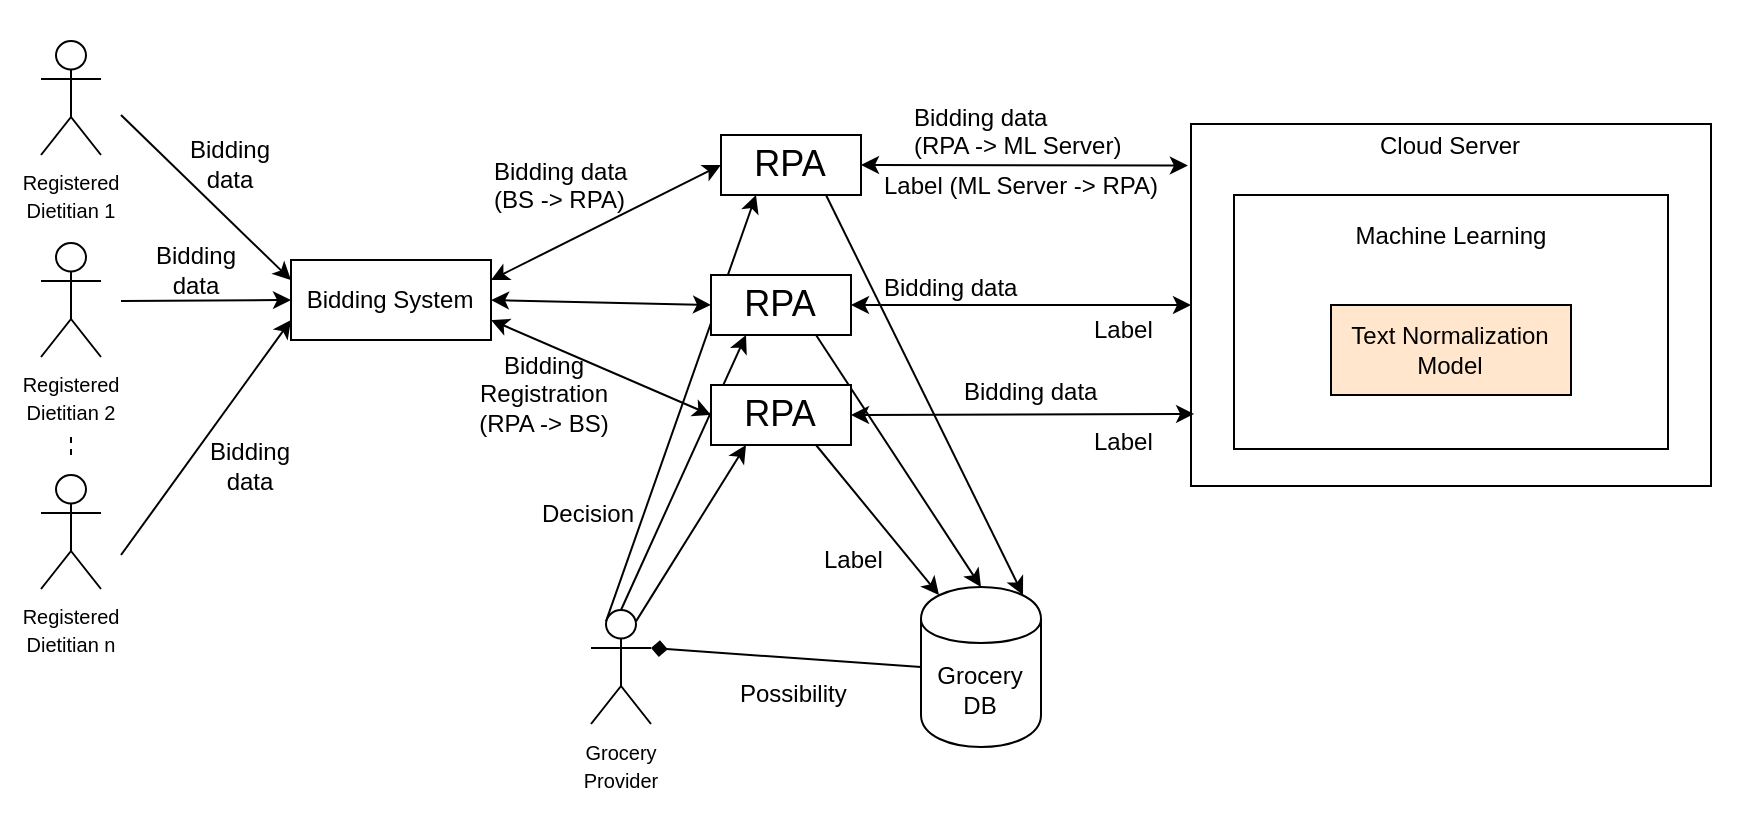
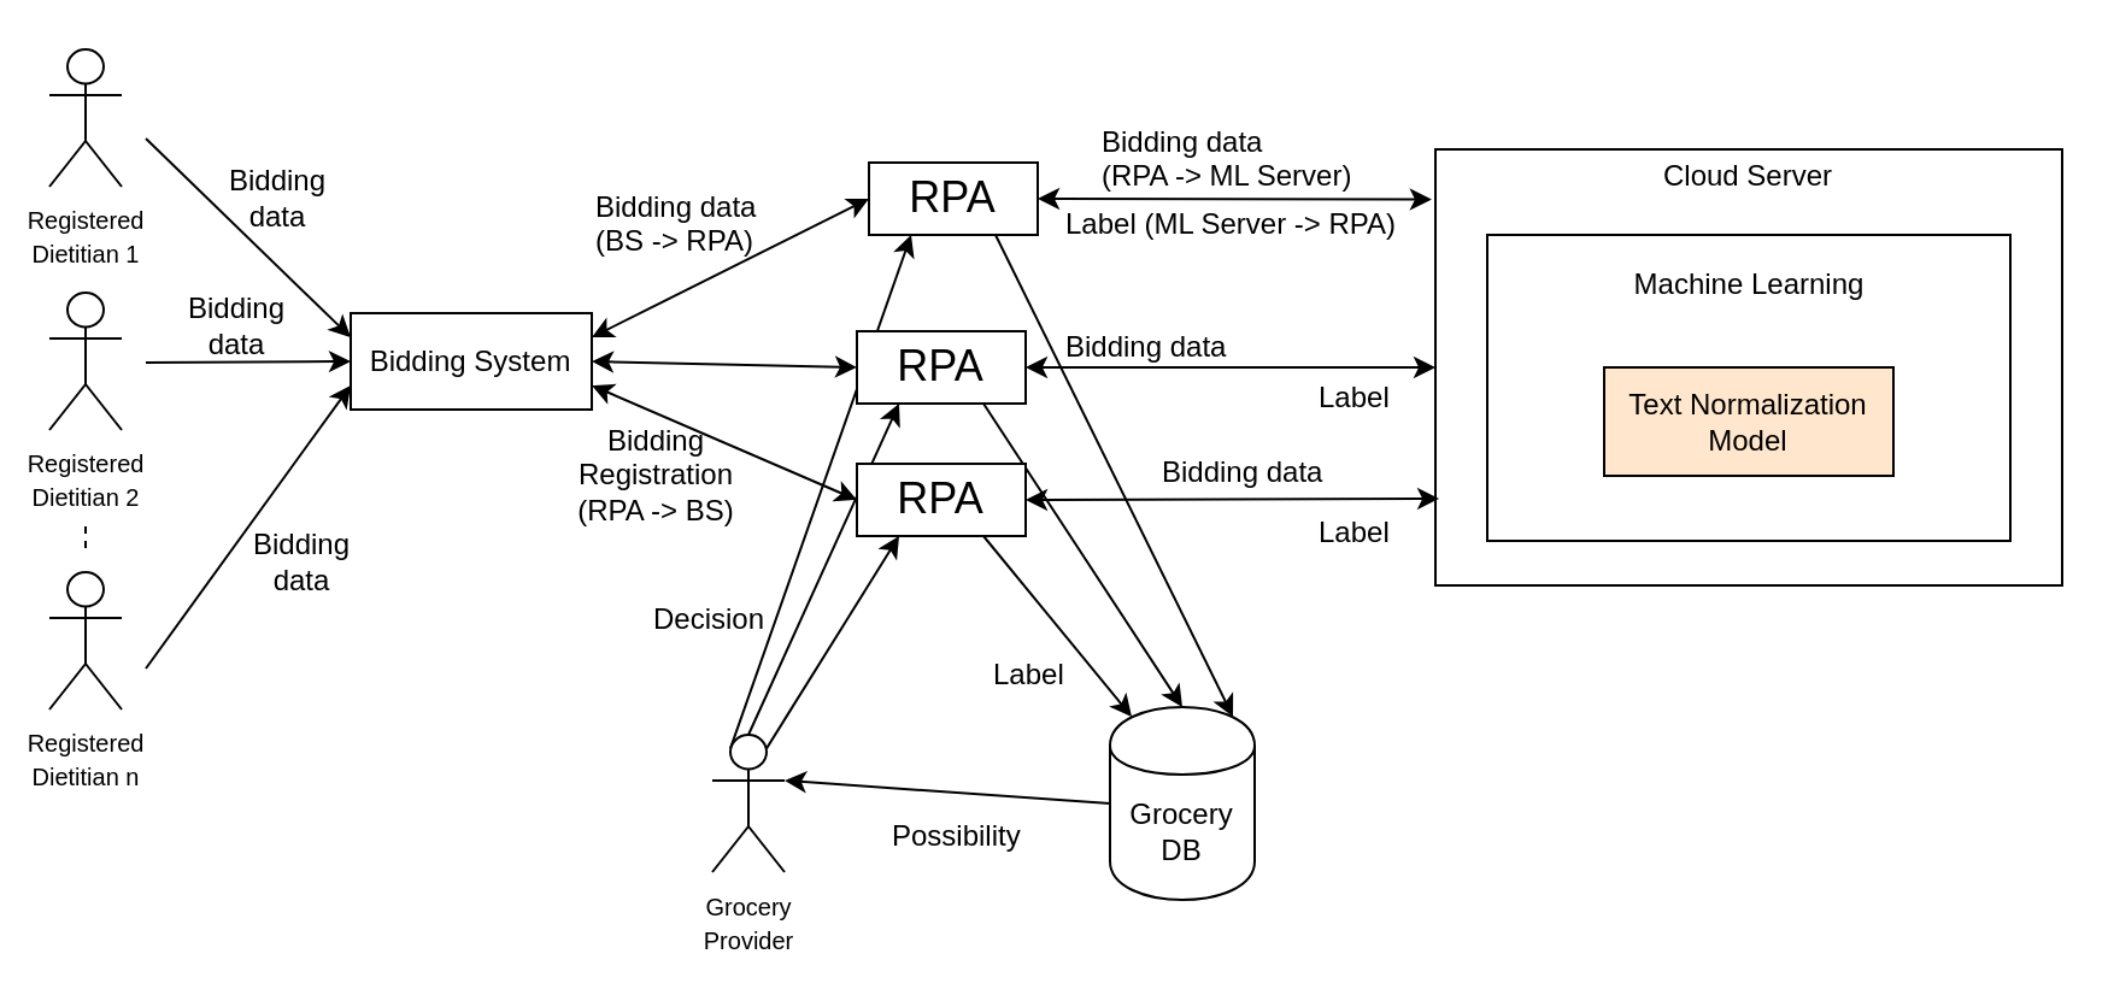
  <mxCell id="0" />
  <mxCell id="1" parent="0" />
  <mxCell id="2" value="" style="endArrow=classic;html=1;entryX=0.25;entryY=1;entryDx=0;entryDy=0;exitX=0.25;exitY=0.1;exitDx=0;exitDy=0;exitPerimeter=0;" parent="1" source="23" target="18" edge="1"><mxGeometry width="50" height="50" relative="1" as="geometry"><mxPoint x="315" y="296" as="sourcePoint" /><mxPoint x="400" y="157" as="targetPoint" /><Array as="points" /></mxGeometry></mxCell>
  <mxCell id="3" value="" style="endArrow=classic;html=1;entryX=0.25;entryY=1;entryDx=0;entryDy=0;exitX=0.5;exitY=0;exitDx=0;exitDy=0;exitPerimeter=0;" parent="1" source="23" target="17" edge="1"><mxGeometry width="50" height="50" relative="1" as="geometry"><mxPoint x="325" y="296" as="sourcePoint" /><mxPoint x="400" y="207" as="targetPoint" /><Array as="points" /></mxGeometry></mxCell>
  <mxCell id="4" value="Cloud Server&lt;br&gt;&lt;br&gt;&lt;br&gt;&lt;br&gt;&lt;br&gt;&lt;br&gt;&lt;br&gt;&lt;br&gt;&lt;br&gt;&lt;br&gt;&lt;br&gt;&lt;br&gt;" style="rounded=0;whiteSpace=wrap;html=1;" parent="1" vertex="1"><mxGeometry x="595" y="61.5" width="260" height="181" as="geometry" /></mxCell>
  <mxCell id="5" value="Machine Learning&lt;br&gt;&lt;br&gt;&lt;br&gt;&lt;br&gt;&lt;br&gt;&lt;br&gt;&lt;br&gt;" style="rounded=0;whiteSpace=wrap;html=1;" parent="1" vertex="1"><mxGeometry x="616.5" y="97" width="217" height="127" as="geometry" /></mxCell>
  <mxCell id="6" value="Bidding data&lt;br&gt;(RPA -&amp;gt; ML Server)" style="text;html=1;" parent="1" vertex="1"><mxGeometry x="455" y="44.5" width="65" height="20" as="geometry" /></mxCell>
  <mxCell id="7" value="Text Normalization&lt;br&gt;Model" style="rounded=0;whiteSpace=wrap;html=1;fillColor=#ffe6cc;" parent="1" vertex="1"><mxGeometry x="665" y="152" width="120" height="45" as="geometry" /></mxCell>
  <mxCell id="8" value="" style="endArrow=none;dashed=1;html=1;" parent="1" edge="1"><mxGeometry width="50" height="50" relative="1" as="geometry"><mxPoint x="35" y="207" as="sourcePoint" /><mxPoint x="35" y="187" as="targetPoint" /><Array as="points"><mxPoint x="35" y="187" /></Array></mxGeometry></mxCell>
  <mxCell id="9" value="Bidding System" style="rounded=0;whiteSpace=wrap;html=1;" parent="1" vertex="1"><mxGeometry x="145" y="129.5" width="100" height="40" as="geometry" /></mxCell>
  <mxCell id="10" value="" style="endArrow=classic;html=1;entryX=0;entryY=0.5;entryDx=0;entryDy=0;" parent="1" target="9" edge="1"><mxGeometry width="50" height="50" relative="1" as="geometry"><mxPoint x="60" y="150" as="sourcePoint" /><mxPoint x="140" y="143.5" as="targetPoint" /></mxGeometry></mxCell>
  <mxCell id="11" value="" style="endArrow=classic;html=1;entryX=0;entryY=0.25;entryDx=0;entryDy=0;" parent="1" target="9" edge="1"><mxGeometry width="50" height="50" relative="1" as="geometry"><mxPoint x="60" y="57" as="sourcePoint" /><mxPoint x="140" y="143.5" as="targetPoint" /></mxGeometry></mxCell>
  <mxCell id="12" value="" style="endArrow=classic;html=1;entryX=0;entryY=0.75;entryDx=0;entryDy=0;" parent="1" target="9" edge="1"><mxGeometry width="50" height="50" relative="1" as="geometry"><mxPoint x="60" y="277" as="sourcePoint" /><mxPoint x="140" y="143.5" as="targetPoint" /><Array as="points"><mxPoint x="60" y="277" /></Array></mxGeometry></mxCell>
  <mxCell id="13" value="Grocery&lt;br&gt;DB" style="shape=cylinder;whiteSpace=wrap;html=1;boundedLbl=1;backgroundOutline=1;" parent="1" vertex="1"><mxGeometry x="460" y="293" width="60" height="80" as="geometry" /></mxCell>
  <mxCell id="14" value="" style="endArrow=classic;html=1;exitX=0.75;exitY=1;exitDx=0;exitDy=0;entryX=0.15;entryY=0.05;entryDx=0;entryDy=0;entryPerimeter=0;" parent="1" source="16" target="13" edge="1"><mxGeometry width="50" height="50" relative="1" as="geometry"><mxPoint x="247" y="306" as="sourcePoint" /><mxPoint x="395" y="326" as="targetPoint" /><Array as="points" /></mxGeometry></mxCell>
  <mxCell id="15" value="" style="endArrow=classic;html=1;exitX=0.75;exitY=1;exitDx=0;exitDy=0;entryX=0.5;entryY=0;entryDx=0;entryDy=0;" parent="1" source="17" target="13" edge="1"><mxGeometry width="50" height="50" relative="1" as="geometry"><mxPoint x="400" y="207" as="sourcePoint" /><mxPoint x="390" y="326" as="targetPoint" /><Array as="points" /></mxGeometry></mxCell>
  <mxCell id="16" value="&lt;font style=&quot;font-size: 18px&quot;&gt;RPA&lt;/font&gt;" style="rounded=0;whiteSpace=wrap;html=1;" parent="1" vertex="1"><mxGeometry x="355" y="192" width="70" height="30" as="geometry" /></mxCell>
  <mxCell id="17" value="&lt;font style=&quot;font-size: 18px&quot;&gt;RPA&lt;/font&gt;" style="rounded=0;whiteSpace=wrap;html=1;" parent="1" vertex="1"><mxGeometry x="355" y="137" width="70" height="30" as="geometry" /></mxCell>
  <mxCell id="18" value="&lt;font style=&quot;font-size: 18px&quot;&gt;RPA&lt;/font&gt;" style="rounded=0;whiteSpace=wrap;html=1;" parent="1" vertex="1"><mxGeometry x="360" y="67" width="70" height="30" as="geometry" /></mxCell>
  <mxCell id="19" value="&lt;span style=&quot;font-family: sans-serif ; white-space: normal&quot;&gt;&lt;font style=&quot;font-size: 10px&quot;&gt;Registered Dietitian 1&lt;/font&gt;&lt;/span&gt;" style="shape=umlActor;verticalLabelPosition=bottom;labelBackgroundColor=#ffffff;verticalAlign=top;html=1;outlineConnect=0;" parent="1" vertex="1"><mxGeometry x="20" y="20" width="30" height="57" as="geometry" /></mxCell>
  <mxCell id="20" value="&lt;span style=&quot;font-family: sans-serif ; white-space: normal&quot;&gt;&lt;font style=&quot;font-size: 10px&quot;&gt;Registered Dietitian 2&lt;/font&gt;&lt;/span&gt;" style="shape=umlActor;verticalLabelPosition=bottom;labelBackgroundColor=#ffffff;verticalAlign=top;html=1;outlineConnect=0;" parent="1" vertex="1"><mxGeometry x="20" y="121" width="30" height="57" as="geometry" /></mxCell>
  <mxCell id="21" value="&lt;span style=&quot;font-family: sans-serif ; white-space: normal&quot;&gt;&lt;font style=&quot;font-size: 10px&quot;&gt;Registered Dietitian n&lt;/font&gt;&lt;/span&gt;" style="shape=umlActor;verticalLabelPosition=bottom;labelBackgroundColor=#ffffff;verticalAlign=top;html=1;outlineConnect=0;" parent="1" vertex="1"><mxGeometry x="20" y="237" width="30" height="57" as="geometry" /></mxCell>
  <mxCell id="22" value="" style="endArrow=none;dashed=1;html=1;" parent="1" edge="1"><mxGeometry width="50" height="50" relative="1" as="geometry"><mxPoint x="35" y="227" as="sourcePoint" /><mxPoint x="35" y="217" as="targetPoint" /></mxGeometry></mxCell>
  <mxCell id="23" value="&lt;span style=&quot;font-family: sans-serif ; white-space: normal&quot;&gt;&lt;font style=&quot;font-size: 10px&quot;&gt;Grocery Provider&lt;br&gt;&lt;br&gt;&lt;/font&gt;&lt;/span&gt;" style="shape=umlActor;verticalLabelPosition=bottom;labelBackgroundColor=#ffffff;verticalAlign=top;html=1;outlineConnect=0;" parent="1" vertex="1"><mxGeometry x="295" y="304.5" width="30" height="57" as="geometry" /></mxCell>
- <mxCell id="24" value="" style="endArrow=diamond;html=1;exitX=0;exitY=0.5;exitDx=0;exitDy=0;entryX=1;entryY=0.333;entryDx=0;entryDy=0;entryPerimeter=0;" parent="1" source="13" target="23" edge="1"><mxGeometry width="50" height="50" relative="1" as="geometry"><mxPoint x="55" y="586" as="sourcePoint" /><mxPoint x="375" y="346" as="targetPoint" /><Array as="points" /></mxGeometry></mxCell>
+ <mxCell id="24" value="" style="endArrow=classic;html=1;exitX=0;exitY=0.5;exitDx=0;exitDy=0;entryX=1;entryY=0.333;entryDx=0;entryDy=0;entryPerimeter=0;" parent="1" source="13" target="23" edge="1"><mxGeometry width="50" height="50" relative="1" as="geometry"><mxPoint x="55" y="586" as="sourcePoint" /><mxPoint x="375" y="346" as="targetPoint" /><Array as="points" /></mxGeometry></mxCell>
  <mxCell id="25" value="" style="endArrow=classic;startArrow=classic;html=1;entryX=1;entryY=0.5;entryDx=0;entryDy=0;exitX=-0.006;exitY=0.115;exitDx=0;exitDy=0;exitPerimeter=0;" parent="1" source="4" target="18" edge="1"><mxGeometry width="50" height="50" relative="1" as="geometry"><mxPoint x="55" y="586" as="sourcePoint" /><mxPoint x="105" y="536" as="targetPoint" /></mxGeometry></mxCell>
  <mxCell id="26" value="" style="endArrow=classic;startArrow=classic;html=1;exitX=0.006;exitY=0.801;exitDx=0;exitDy=0;exitPerimeter=0;" parent="1" source="4" edge="1"><mxGeometry width="50" height="50" relative="1" as="geometry"><mxPoint x="540.74" y="205.27" as="sourcePoint" /><mxPoint x="425" y="207" as="targetPoint" /></mxGeometry></mxCell>
  <mxCell id="27" value="" style="endArrow=classic;startArrow=classic;html=1;exitX=0;exitY=0.5;exitDx=0;exitDy=0;entryX=1;entryY=0.5;entryDx=0;entryDy=0;" parent="1" source="4" target="17" edge="1"><mxGeometry width="50" height="50" relative="1" as="geometry"><mxPoint x="540.24" y="131.27" as="sourcePoint" /><mxPoint x="425" y="131.5" as="targetPoint" /></mxGeometry></mxCell>
  <mxCell id="28" value="" style="endArrow=classic;html=1;entryX=0.25;entryY=1;entryDx=0;entryDy=0;exitX=0.75;exitY=0.1;exitDx=0;exitDy=0;exitPerimeter=0;" parent="1" source="23" target="16" edge="1"><mxGeometry width="50" height="50" relative="1" as="geometry"><mxPoint x="335" y="296" as="sourcePoint" /><mxPoint x="105" y="536" as="targetPoint" /><Array as="points" /></mxGeometry></mxCell>
  <mxCell id="29" value="" style="endArrow=classic;startArrow=classic;html=1;entryX=0;entryY=0.5;entryDx=0;entryDy=0;exitX=1;exitY=0.25;exitDx=0;exitDy=0;" parent="1" source="9" target="18" edge="1"><mxGeometry width="50" height="50" relative="1" as="geometry"><mxPoint x="295" y="135.5" as="sourcePoint" /><mxPoint x="345" y="85.5" as="targetPoint" /></mxGeometry></mxCell>
  <mxCell id="30" value="" style="endArrow=classic;startArrow=classic;html=1;entryX=0;entryY=0.5;entryDx=0;entryDy=0;exitX=1;exitY=0.5;exitDx=0;exitDy=0;" parent="1" source="9" target="17" edge="1"><mxGeometry width="50" height="50" relative="1" as="geometry"><mxPoint x="295" y="152.5" as="sourcePoint" /><mxPoint x="365" y="92" as="targetPoint" /></mxGeometry></mxCell>
  <mxCell id="31" value="" style="endArrow=classic;startArrow=classic;html=1;entryX=0;entryY=0.5;entryDx=0;entryDy=0;exitX=1;exitY=0.75;exitDx=0;exitDy=0;" parent="1" source="9" target="16" edge="1"><mxGeometry width="50" height="50" relative="1" as="geometry"><mxPoint x="245" y="146" as="sourcePoint" /><mxPoint x="365" y="142" as="targetPoint" /></mxGeometry></mxCell>
  <mxCell id="32" value="Label (ML Server -&amp;gt; RPA)" style="text;html=1;" parent="1" vertex="1"><mxGeometry x="440" y="79" width="115" height="36" as="geometry" /></mxCell>
  <mxCell id="33" value="Label" style="text;html=1;" parent="1" vertex="1"><mxGeometry x="545" y="151" width="30" height="20" as="geometry" /></mxCell>
  <mxCell id="34" value="Label" style="text;html=1;" parent="1" vertex="1"><mxGeometry x="545" y="207" width="30" height="20" as="geometry" /></mxCell>
  <mxCell id="35" value="Label" style="text;html=1;" parent="1" vertex="1"><mxGeometry x="410" y="265.5" width="30" height="20" as="geometry" /></mxCell>
  <mxCell id="36" value="Possibility" style="text;html=1;" parent="1" vertex="1"><mxGeometry x="368" y="333" width="60" height="20" as="geometry" /></mxCell>
  <mxCell id="37" value="Decision" style="text;html=1;" parent="1" vertex="1"><mxGeometry x="268.5" y="242.5" width="48" height="20" as="geometry" /></mxCell>
  <mxCell id="38" value="Bidding data&lt;br&gt;(BS -&amp;gt; RPA)" style="text;html=1;rotation=0;" parent="1" vertex="1"><mxGeometry x="245" y="72" width="70" height="20" as="geometry" /></mxCell>
  <mxCell id="39" value="" style="endArrow=classic;html=1;exitX=0.75;exitY=1;exitDx=0;exitDy=0;entryX=0.85;entryY=0.05;entryDx=0;entryDy=0;entryPerimeter=0;" parent="1" source="18" target="13" edge="1"><mxGeometry width="50" height="50" relative="1" as="geometry"><mxPoint x="407.5" y="97" as="sourcePoint" /><mxPoint x="511" y="297" as="targetPoint" /><Array as="points" /></mxGeometry></mxCell>
  <mxCell id="40" value="Bidding Registration&lt;br&gt;(RPA -&amp;gt; BS)" style="text;html=1;strokeColor=none;fillColor=none;align=center;verticalAlign=middle;whiteSpace=wrap;rounded=0;" parent="1" vertex="1"><mxGeometry x="226.5" y="187" width="90" height="20" as="geometry" /></mxCell>
  <mxCell id="41" value="Bidding data" style="text;html=1;" parent="1" vertex="1"><mxGeometry x="440" y="129.5" width="65" height="20" as="geometry" /></mxCell>
  <mxCell id="42" value="Bidding data" style="text;html=1;" parent="1" vertex="1"><mxGeometry x="480" y="182" width="65" height="20" as="geometry" /></mxCell>
  <mxCell id="43" value="Bidding data" style="text;html=1;strokeColor=none;fillColor=none;align=center;verticalAlign=middle;whiteSpace=wrap;rounded=0;" parent="1" vertex="1"><mxGeometry x="105" y="222.5" width="40" height="20" as="geometry" /></mxCell>
  <mxCell id="44" value="Bidding data" style="text;html=1;strokeColor=none;fillColor=none;align=center;verticalAlign=middle;whiteSpace=wrap;rounded=0;" parent="1" vertex="1"><mxGeometry x="77.5" y="124.5" width="40" height="20" as="geometry" /></mxCell>
  <mxCell id="45" value="Bidding data" style="text;html=1;strokeColor=none;fillColor=none;align=center;verticalAlign=middle;whiteSpace=wrap;rounded=0;" parent="1" vertex="1"><mxGeometry x="95" y="72" width="40" height="20" as="geometry" /></mxCell>
